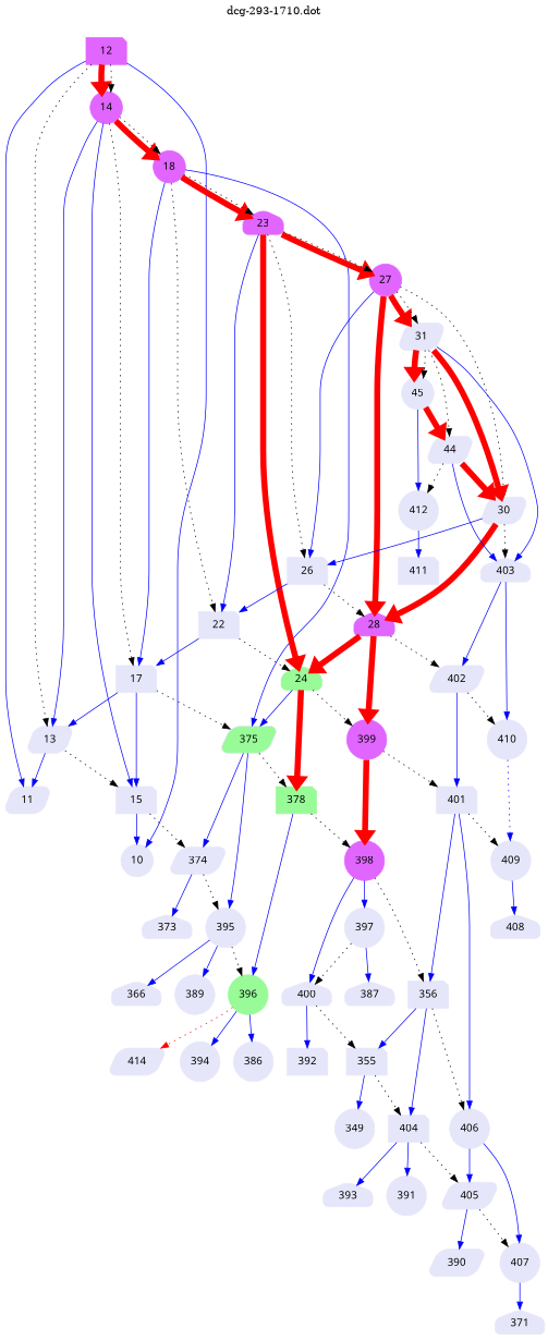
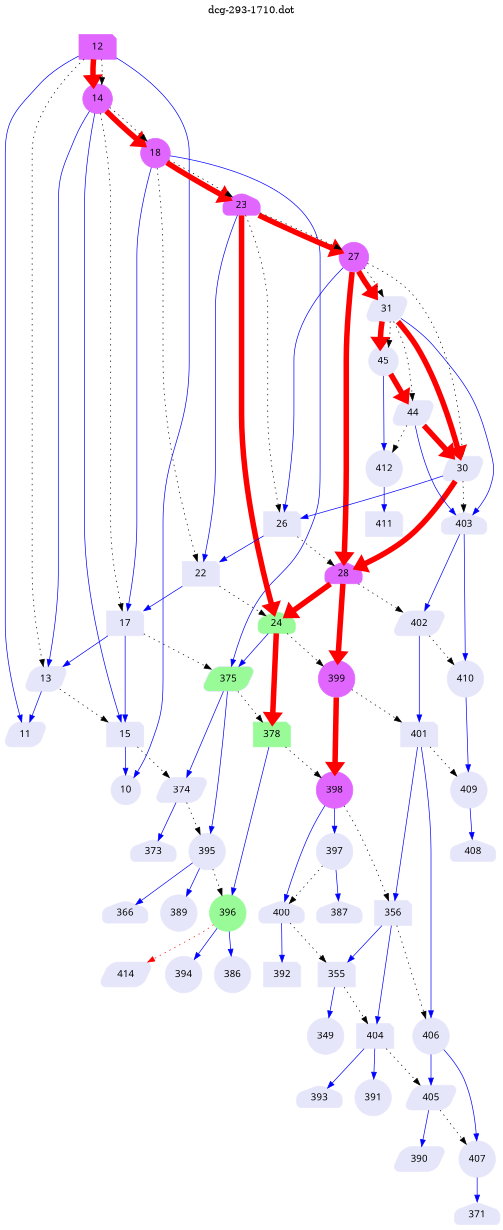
  digraph {
    label="dcg-293-1710.dot"
    labelloc=t
    node [color=lavender fontname="sans-serif" shape=circle style="rounded,filled"]
    edge [color=blue penwidth=1]
    n1 [color=mediumorchid1 label=12 shape=note]
    n2 [label=11 shape=parallelogram]
    n3 [label=10]
    n4 [color=mediumorchid1 label=14]
    n5 [label=13 shape=parallelogram]
    n6 [label=15 shape=note]
    n7 [color=mediumorchid1 label=18]
    n8 [label=17 shape=note]
    n9 [label=374 shape=parallelogram]
    n10 [fillcolor=palegreen label=375 shape=parallelogram]
    n11 [color=mediumorchid1 label=23 shape=house]
    n12 [label=22 shape=note]
    n13 [label=395]
    n14 [label=373 shape=house]
    n15 [color=palegreen label=378 shape=note]
    n16 [color=palegreen label=24 shape=house]
    n17 [color=mediumorchid1 label=27]
    n18 [label=26 shape=note]
    n19 [color=mediumorchid1 label=398]
    n20 [color=palegreen label=396]
    n21 [label=389]
    n22 [label=366 shape=house]
    n23 [color=mediumorchid1 label=399]
    n24 [color=mediumorchid1 label=28 shape=house]
    n25 [label=31 shape=parallelogram]
    n26 [label=30 shape=parallelogram]
    n27 [label=401 shape=note]
    n28 [label=402 shape=parallelogram]
    n29 [label=403 shape=house]
    n30 [label=45]
    n31 [label=44 shape=parallelogram]
    n32 [label=410]
    n33 [label=412]
    n34 [label=409]
    n35 [label=411 shape=note]
    n36 [label=356 shape=note]
    n37 [label=406]
    n38 [label=408 shape=house]
    n39 [label=355 shape=note]
    n40 [label=404 shape=note]
    n41 [label=405 shape=parallelogram]
    n42 [label=407]
    n43 [label=349]
    n44 [label=393 shape=house]
    n45 [label=391]
    n46 [label=390 shape=parallelogram]
    n47 [label=371 shape=house]
    n48 [label=397]
    n49 [label=400 shape=house]
    n50 [label=387 shape=house]
    n51 [label=392 shape=note]
    n52 [label=394]
    n53 [label=386]
    n54 [label=414 shape=parallelogram]
    n1 -> n2
    n1 -> n3
    n1 -> n4 [color=red penwidth=8]
    n1 -> n4 [style=dotted color="" penwidth=""]
    n1 -> n5 [style=dotted color="" penwidth=""]
    n4 -> n5
    n4 -> n6
    n4 -> n7 [color=red penwidth=8]
    n4 -> n7 [style=dotted color="" penwidth=""]
    n4 -> n8 [style=dotted color="" penwidth=""]
    n5 -> n2
    n5 -> n6 [style=dotted color="" penwidth=""]
    n6 -> n3
    n6 -> n9 [style=dotted color="" penwidth=""]
    n7 -> n8
    n7 -> n10
    n7 -> n11 [color=red penwidth=8]
    n7 -> n11 [style=dotted color="" penwidth=""]
    n7 -> n12 [style=dotted color="" penwidth=""]
    n8 -> n5
    n8 -> n6
    n8 -> n10 [style=dotted color="" penwidth=""]
    n9 -> n13 [style=dotted color="" penwidth=""]
    n9 -> n14
    n10 -> n9
    n10 -> n13
    n10 -> n15 [style=dotted color="" penwidth=""]
    n11 -> n12
    n11 -> n16 [color=red penwidth=8]
    n11 -> n17 [color=red penwidth=8]
    n11 -> n17 [style=dotted color="" penwidth=""]
    n11 -> n18 [style=dotted color="" penwidth=""]
    n12 -> n8
    n12 -> n16 [style=dotted color="" penwidth=""]
    n13 -> n20 [style=dotted color="" penwidth=""]
    n13 -> n21
    n13 -> n22
    n15 -> n19 [style=dotted color="" penwidth=""]
    n15 -> n20
    n16 -> n10
    n16 -> n15 [color=red penwidth=8]
    n16 -> n23 [style=dotted color="" penwidth=""]
    n17 -> n18
    n17 -> n24 [color=red penwidth=8]
    n17 -> n25 [color=red penwidth=8]
    n17 -> n25 [style=dotted color="" penwidth=""]
    n17 -> n26 [style=dotted color="" penwidth=""]
    n18 -> n12
    n18 -> n24 [style=dotted color="" penwidth=""]
    n19 -> n36 [style=dotted color="" penwidth=""]
    n19 -> n48
    n19 -> n49
    n20 -> n52
    n20 -> n53
    n20 -> n54 [color=red style=dotted penwidth=""]
    n23 -> n19 [color=red penwidth=8]
    n23 -> n27 [style=dotted color="" penwidth=""]
    n24 -> n16 [color=red penwidth=8]
    n24 -> n23 [color=red penwidth=8]
    n24 -> n28 [style=dotted color="" penwidth=""]
    n25 -> n26 [color=red penwidth=8]
    n25 -> n29
    n25 -> n30 [color=red penwidth=8]
    n25 -> n30 [style=dotted color="" penwidth=""]
    n25 -> n31 [style=dotted color="" penwidth=""]
    n26 -> n18
    n26 -> n24 [color=red penwidth=8]
    n26 -> n29 [style=dotted color="" penwidth=""]
    n27 -> n34 [style=dotted color="" penwidth=""]
    n27 -> n36
    n27 -> n37
    n28 -> n27
    n28 -> n32 [style=dotted color="" penwidth=""]
    n29 -> n28
    n29 -> n32
    n30 -> n31 [color=red penwidth=8]
    n30 -> n33
    n31 -> n26 [color=red penwidth=8]
    n31 -> n29
    n31 -> n33 [style=dotted color="" penwidth=""]
-   n32 -> n34 [style=dotted]
+   n32 -> n34
    n33 -> n35
    n34 -> n38
    n36 -> n37 [style=dotted color="" penwidth=""]
    n36 -> n39
    n36 -> n40
    n37 -> n41
    n37 -> n42
    n39 -> n40 [style=dotted color="" penwidth=""]
    n39 -> n43
    n40 -> n41 [style=dotted color="" penwidth=""]
    n40 -> n44
    n40 -> n45
    n41 -> n42 [style=dotted color="" penwidth=""]
    n41 -> n46
    n42 -> n47
    n48 -> n49 [style=dotted color="" penwidth=""]
    n48 -> n50
    n49 -> n39 [style=dotted color="" penwidth=""]
    n49 -> n51
  }
